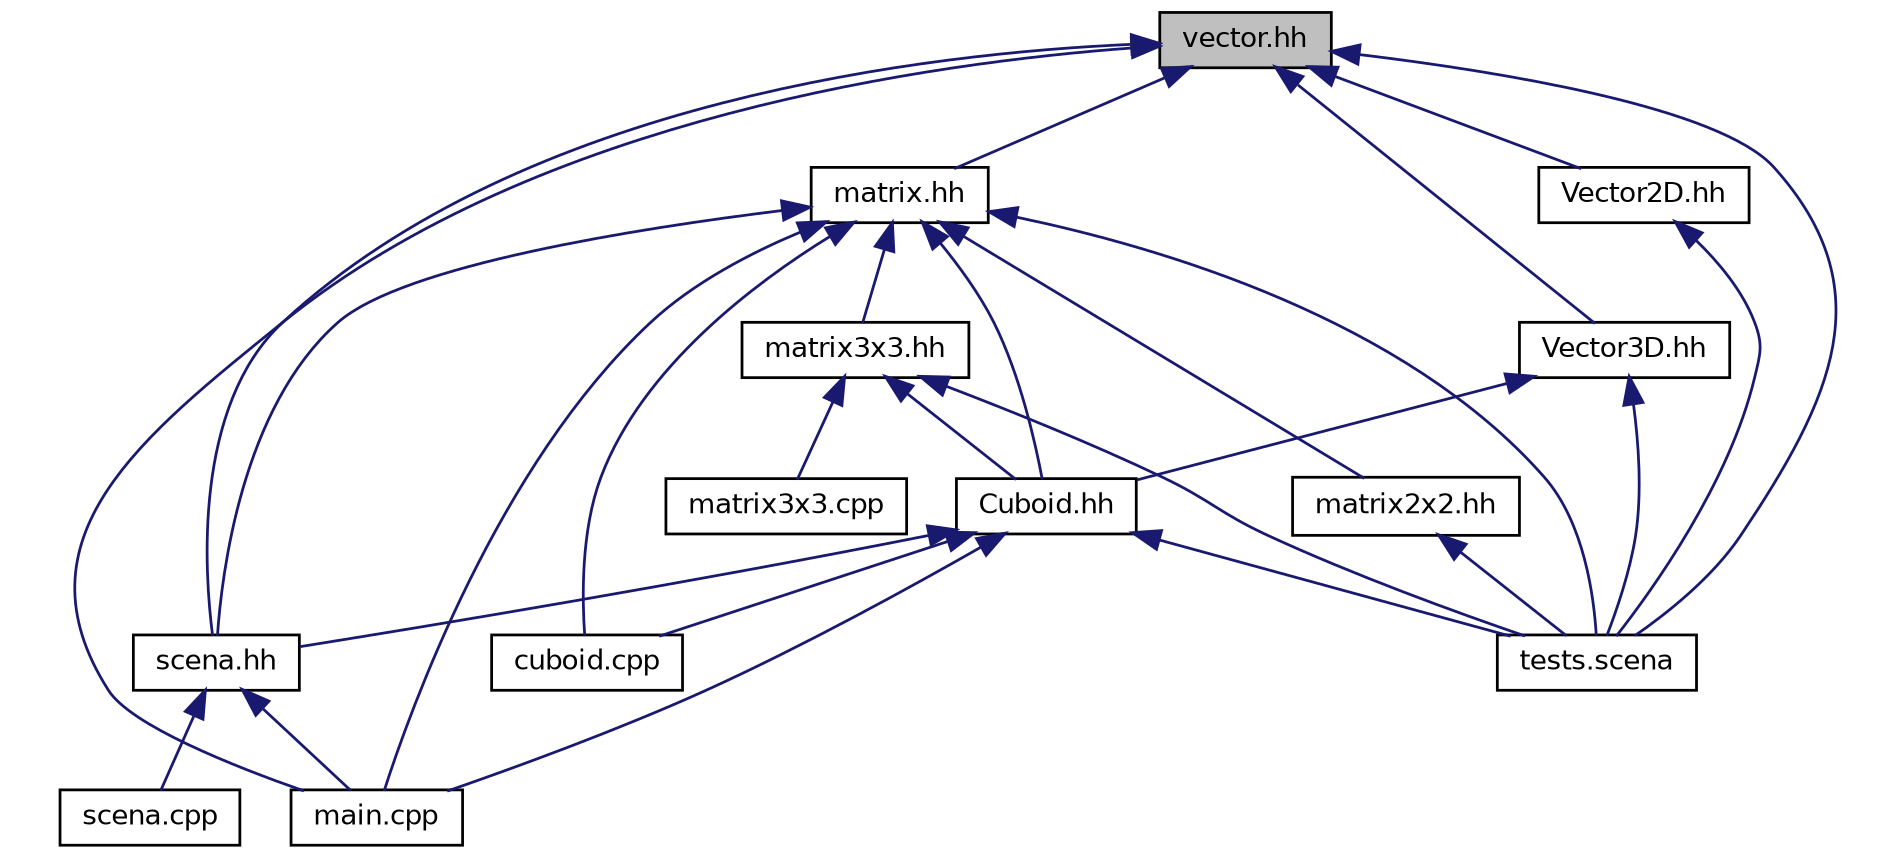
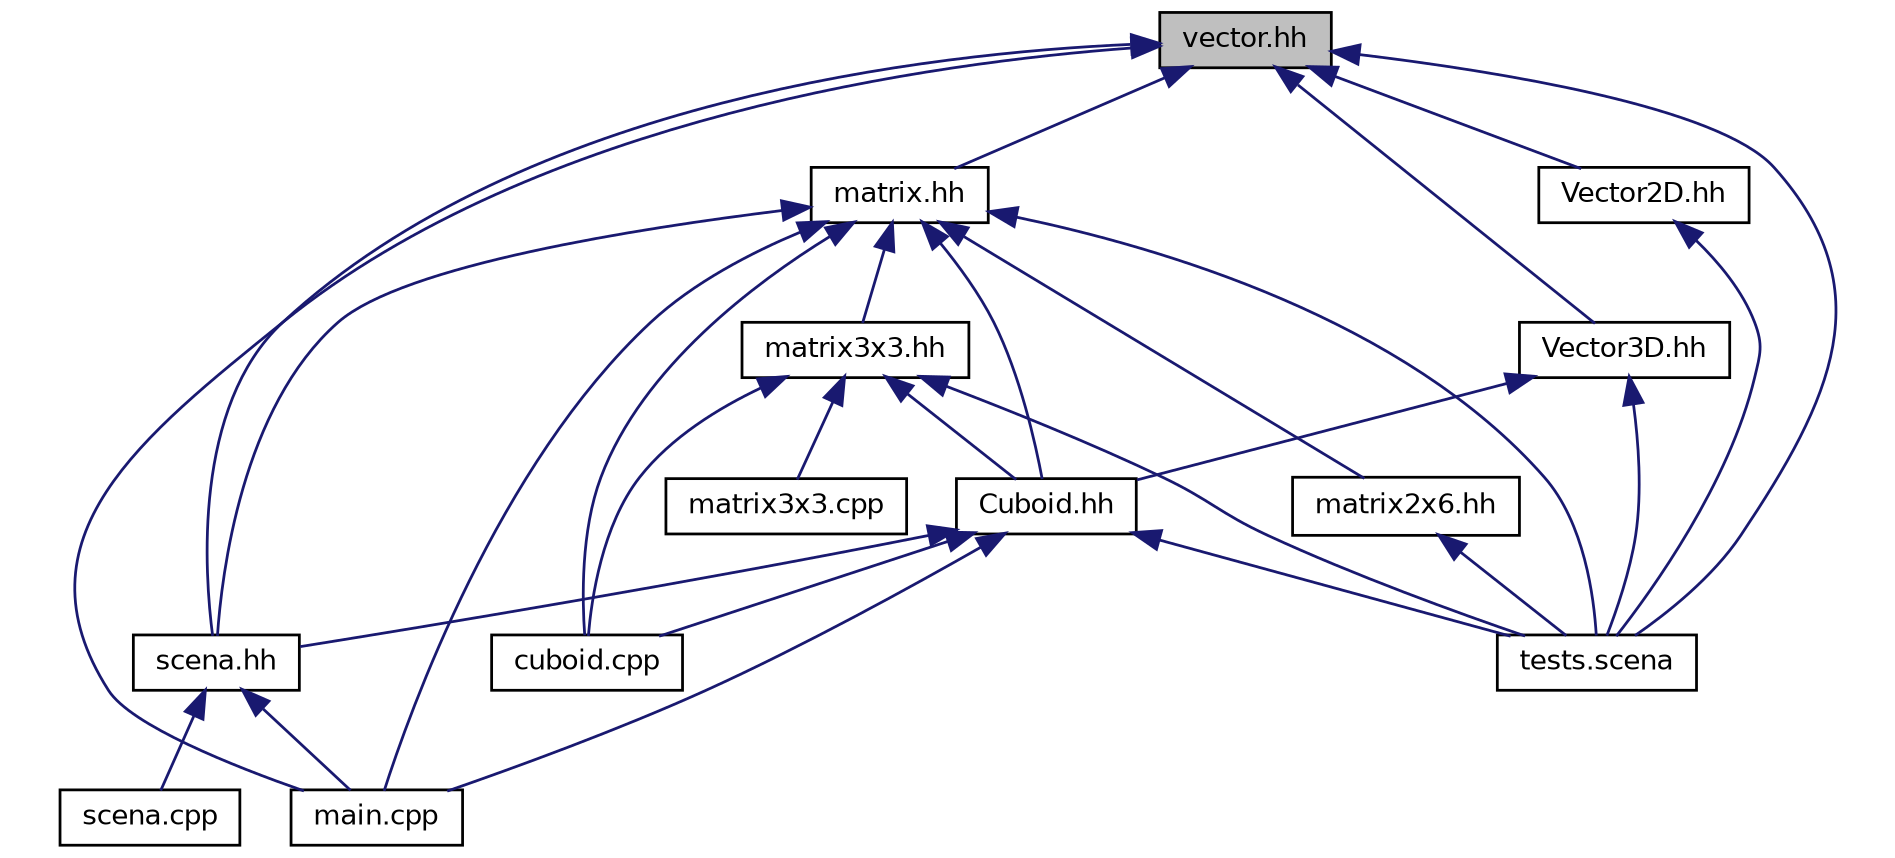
  digraph {
    node [color=black fillcolor=white fontname=Helvetica fontsize=10 shape=record style=filled]
    edge [color=midnightblue dir=back fontname=Helvetica fontsize=10 labelfontname=Helvetica labelfontsize=10 style=solid]
    n1 [fillcolor=grey75 fontcolor=black height=0.2 label="vector.hh" width=0.4]
    n2 [height=0.2 label="main.cpp" width=0.4]
    n3 [height=0.2 label="Vector3D.hh" width=0.4]
    n4 [height=0.2 label="scena.hh" width=0.4]
    n5 [height=0.2 label="tests.scena" width=0.4]
    n6 [height=0.2 label="matrix.hh" width=0.4]
    n7 [height=0.2 label="Vector2D.hh" width=0.4]
    n8 [height=0.2 label="Cuboid.hh" width=0.4]
    n9 [height=0.2 label="scena.cpp" width=0.4]
    n10 [height=0.2 label="cuboid.cpp" width=0.4]
    n11 [height=0.2 label="matrix3x3.hh" width=0.4]
-   n12 [height=0.2 label="matrix2x2.hh" width=0.4]
+   n12 [height=0.2 label="matrix2x6.hh" width=0.4]
    n13 [height=0.2 label="matrix3x3.cpp" width=0.4]
    n1 -> n2
    n1 -> n3
    n1 -> n4
    n1 -> n5
    n1 -> n6
    n1 -> n7
    n3 -> n5
    n3 -> n8
    n4 -> n2
    n4 -> n9
    n6 -> n2
    n6 -> n4
    n6 -> n5
    n6 -> n8
    n6 -> n10
    n6 -> n11
    n6 -> n12
    n7 -> n5
    n8 -> n2
    n8 -> n4
    n8 -> n5
    n8 -> n10
    n11 -> n5
    n11 -> n8
+   n11 -> n10
    n11 -> n13
    n12 -> n5
  }
